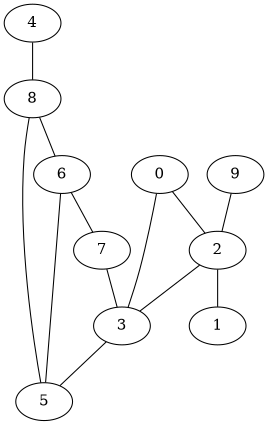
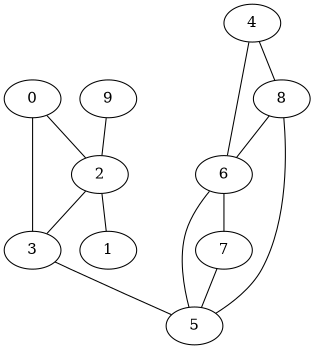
  graph {
    0
    2
    3
    1
    5
    4
    6
    8
    7
    9
    0 -- 2
    0 -- 3
    2 -- 3
    2 -- 1
    3 -- 5
+   4 -- 6
    4 -- 8
    6 -- 5
    6 -- 7
    8 -- 5
    8 -- 6
-   7 -- 3
+   7 -- 5
    9 -- 2
  }
